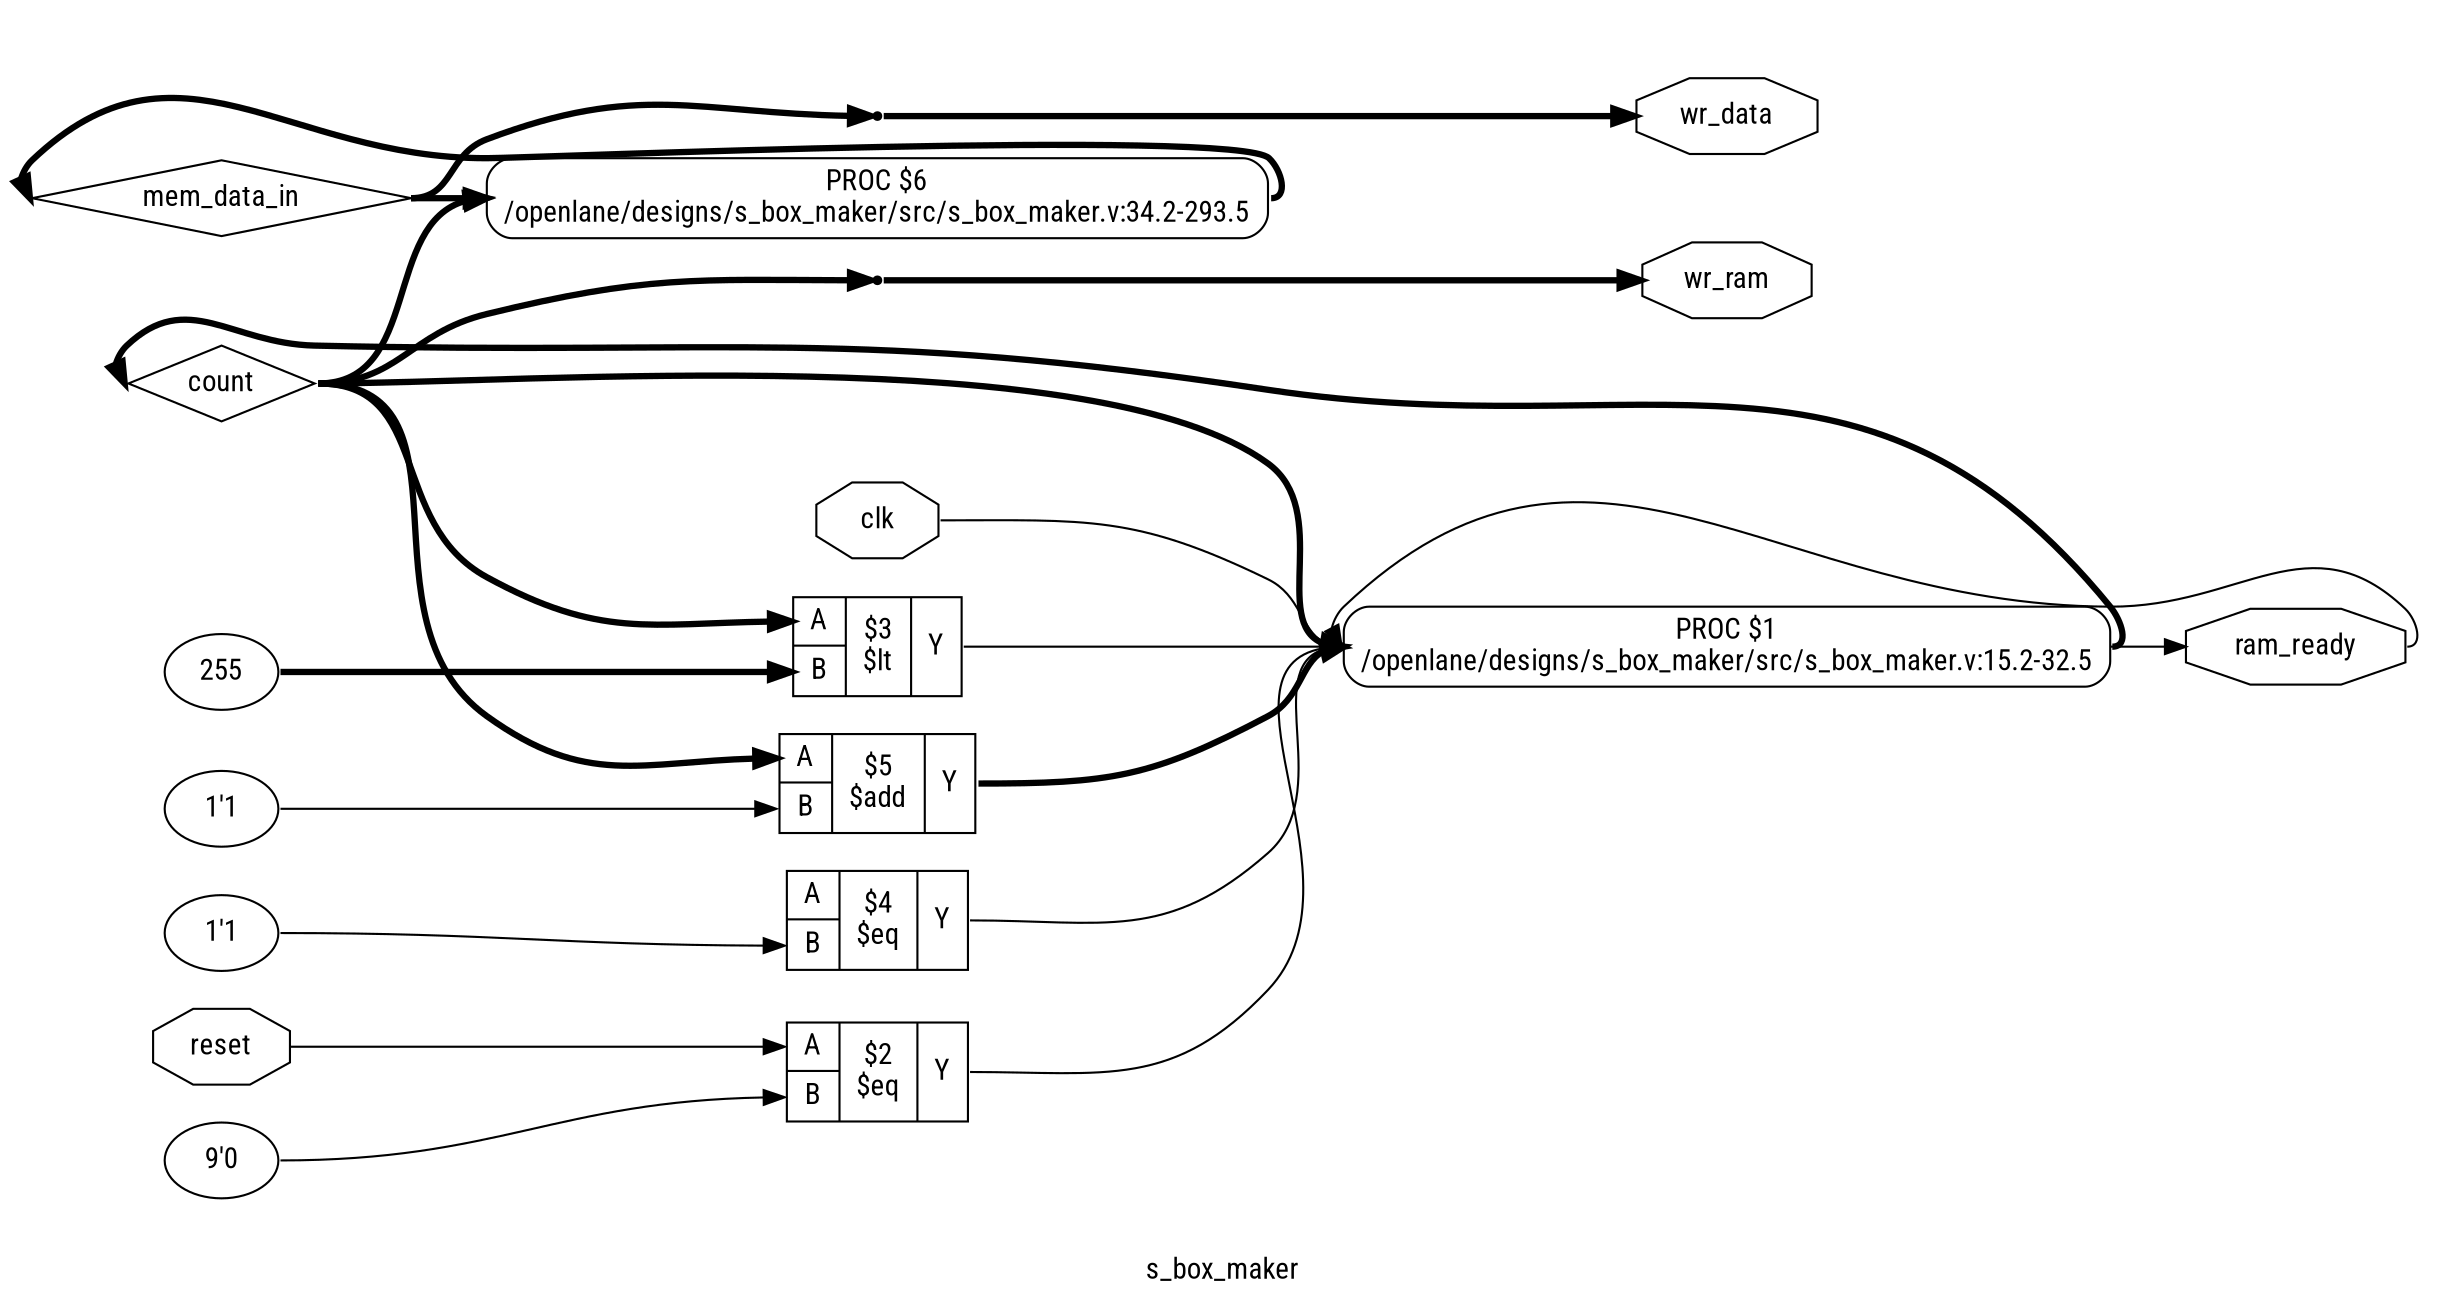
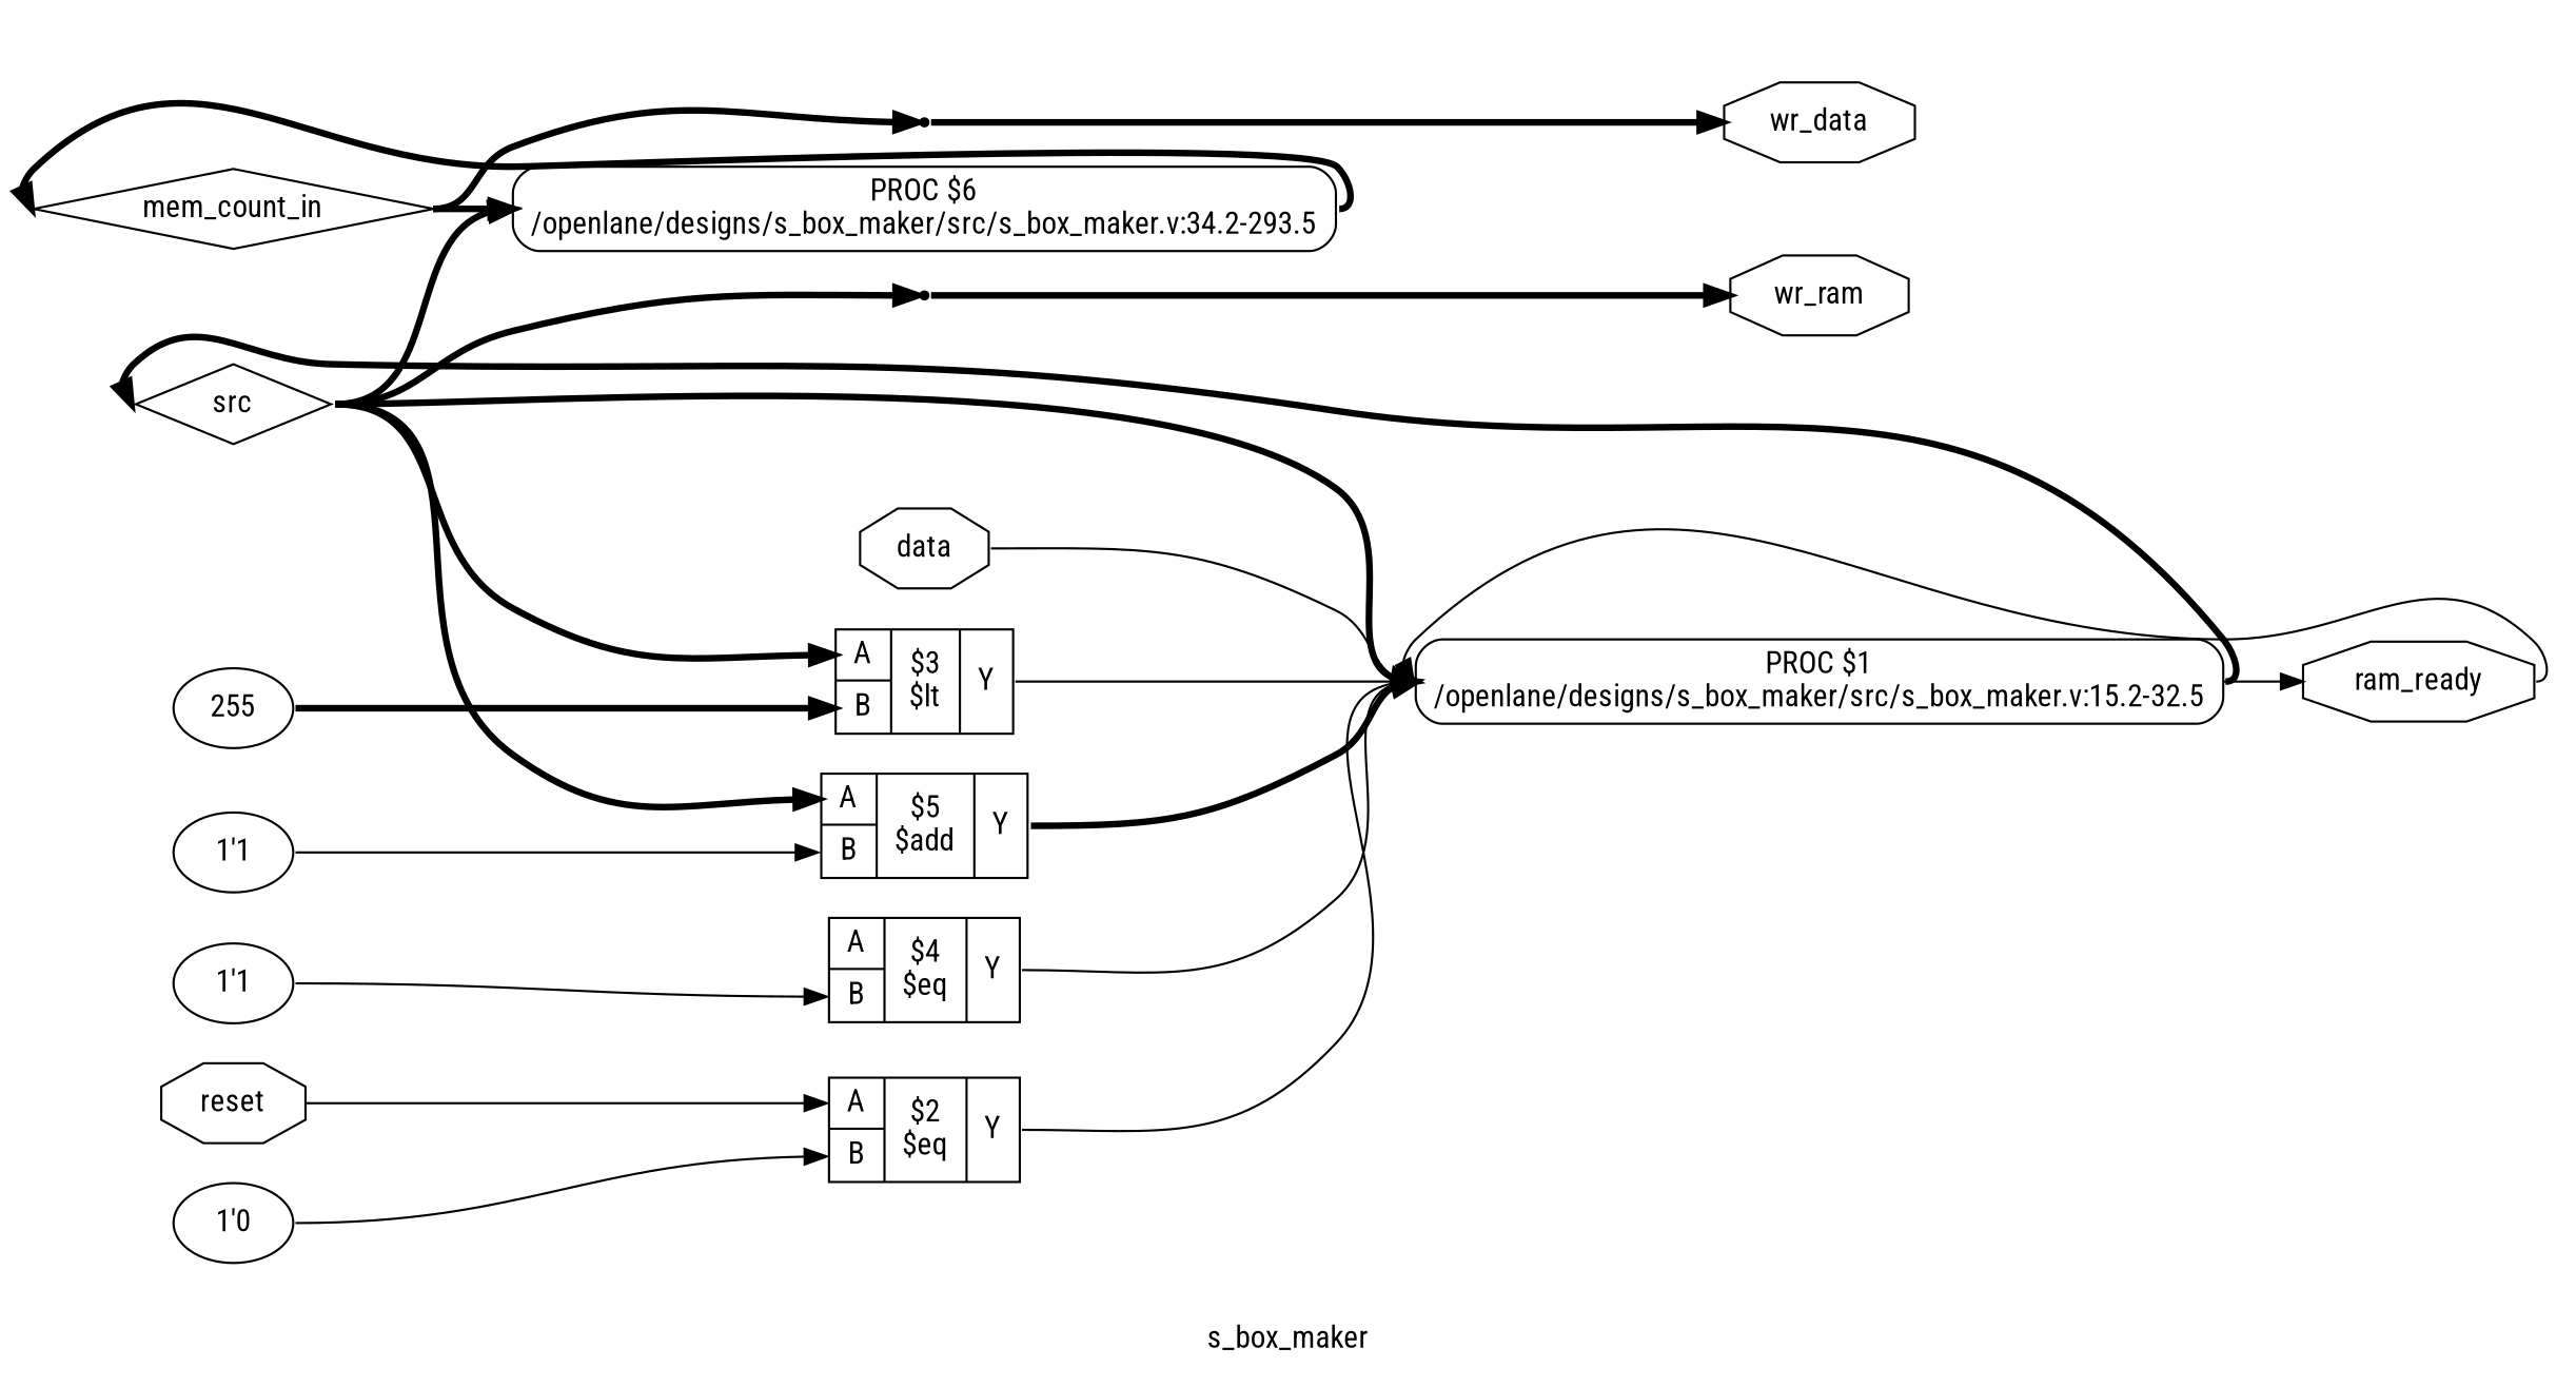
  digraph {
    fontname="Roboto Condensed"
    label=s_box_maker
    rankdir=LR
    remincross=true
    node [fontname="Roboto Condensed" shape=octagon]
    edge [color=black fontcolor=black fontname="Roboto Condensed" headport=w style="setlinewidth(3)" tailport=e]
-   n1 [color=black fontcolor=black label=mem_data_in shape=diamond]
+   n1 [color=black fontcolor=black label=mem_count_in shape=diamond]
    n2 [label="PROC $6\n/openlane/designs/s_box_maker/src/s_box_maker.v:34.2-293.5" shape=box style=rounded]
    x7 [shape=point]
    n4 [color=black fontcolor=black label=wr_data]
-   n5 [color=black fontcolor=black label=count shape=diamond]
+   n5 [color=black fontcolor=black label=src shape=diamond]
    n6 [label="{{<p18> A|<p19> B}|$5\n$add|{<p20> Y}}" shape=record]
    n7 [label="{{<p18> A|<p19> B}|$3\n$lt|{<p20> Y}}" shape=record]
    n8 [label="PROC $1\n/openlane/designs/s_box_maker/src/s_box_maker.v:15.2-32.5" shape=box style=rounded]
    x6 [shape=point]
    n10 [color=black fontcolor=black label=ram_ready]
    n11 [color=black fontcolor=black label=wr_ram]
    n12 [label="{{<p18> A|<p19> B}|$4\n$eq|{<p20> Y}}" shape=record]
    n13 [color=black fontcolor=black label=reset]
    n14 [label="{{<p18> A|<p19> B}|$2\n$eq|{<p20> Y}}" shape=record]
-   n15 [color=black fontcolor=black label=clk]
+   n15 [color=black fontcolor=black label=data]
    n16 [label="1'1" shape=""]
    n17 [label="1'1" shape=""]
    n18 [label=255 shape=""]
-   n19 [label="9'0" shape=""]
+   n19 [label="1'0" shape=""]
    n1 -> n2
    n1 -> x7
    n2 -> n1
    x7 -> n4
    n5 -> n2
    n5 -> n6 [headport="p18:w"]
    n5 -> n7 [headport="p18:w"]
    n5 -> n8
    n5 -> x6
    n6 -> n8 [tailport="p20:e"]
    n7 -> n8 [tailport="p20:e" style=""]
    n8 -> n5
    n8 -> n10 [style=""]
    x6 -> n11
    n10 -> n8 [style=""]
    n12 -> n8 [tailport="p20:e" style=""]
    n13 -> n14 [headport="p18:w" style=""]
    n14 -> n8 [tailport="p20:e" style=""]
    n15 -> n8 [style=""]
    n16 -> n6 [headport="p19:w" style=""]
    n17 -> n12 [headport="p19:w" style=""]
    n18 -> n7 [headport="p19:w"]
    n19 -> n14 [headport="p19:w" style=""]
  }
